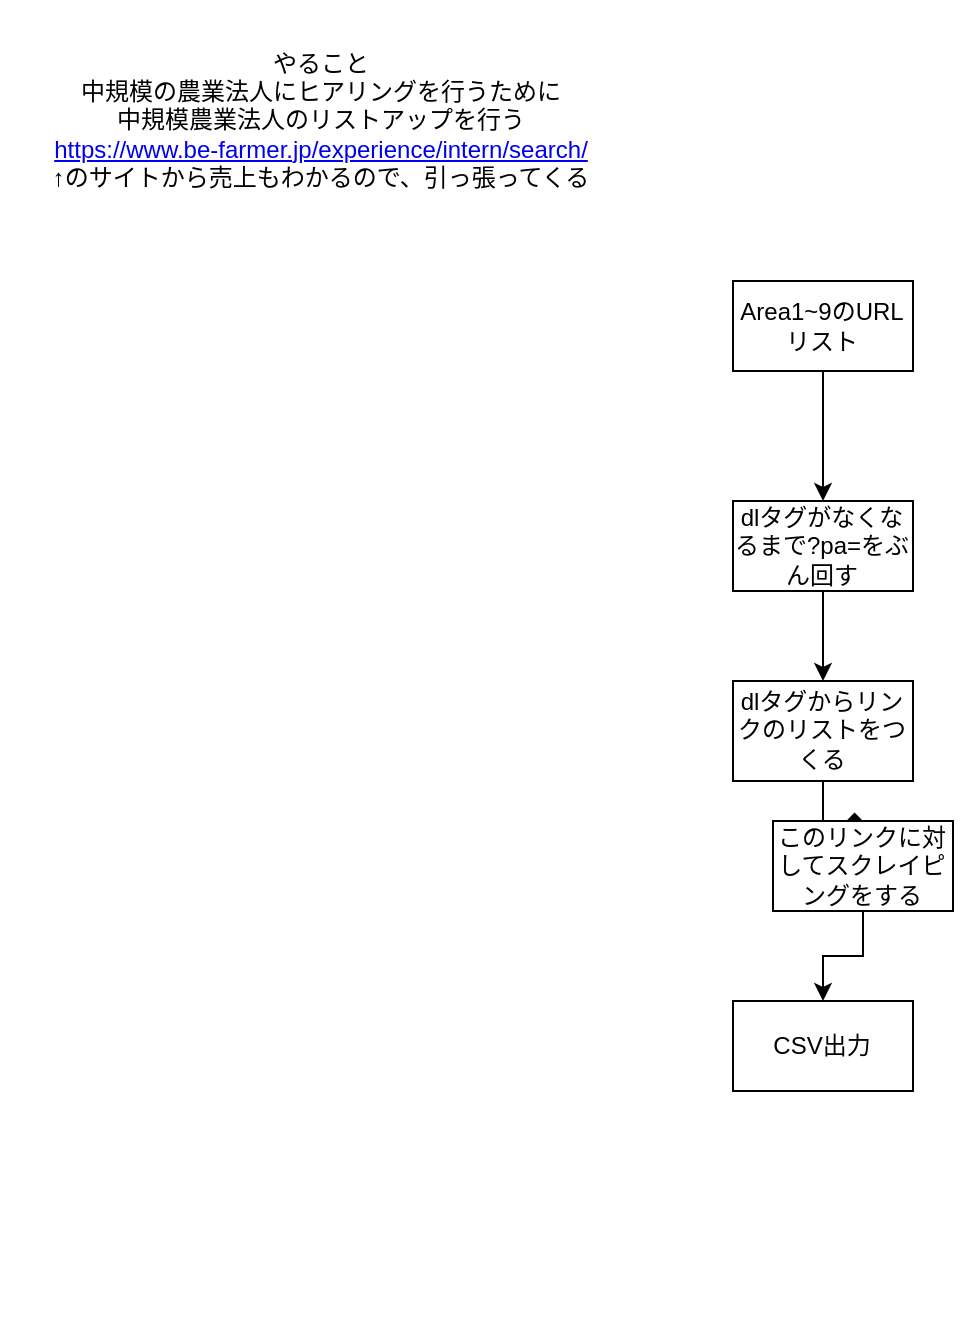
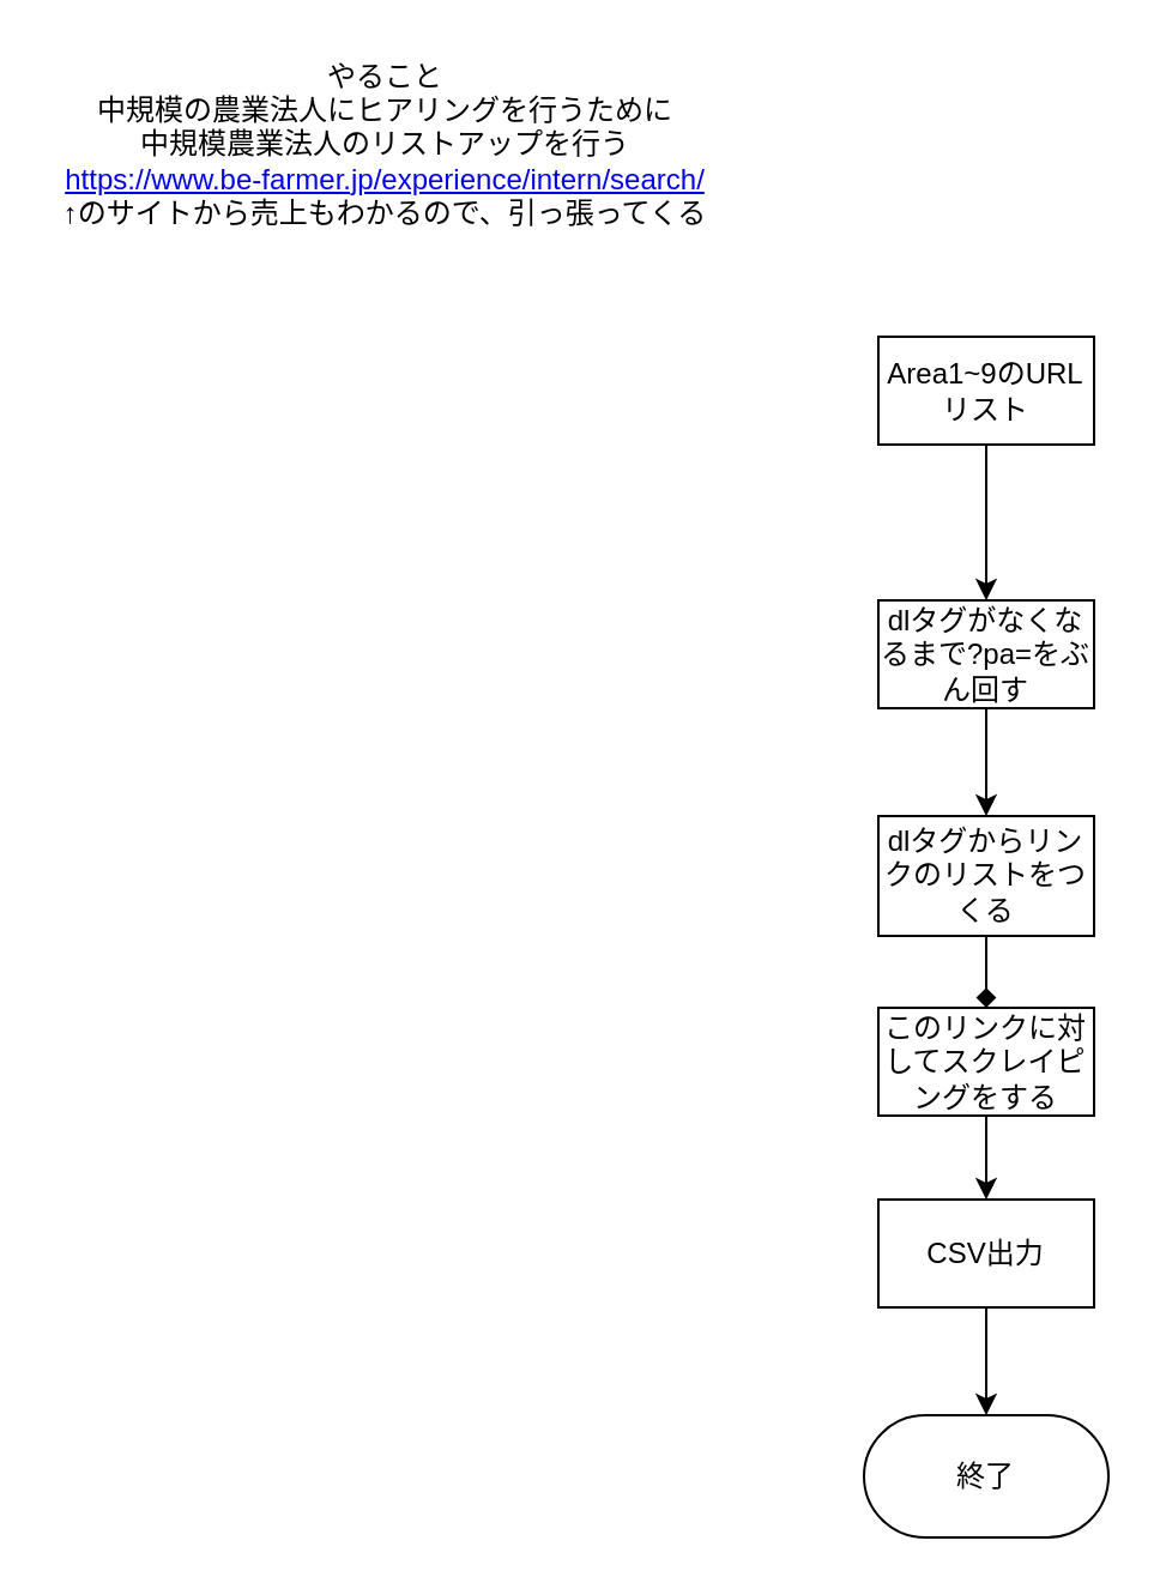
  <mxCell id="0" />
  <mxCell id="1" parent="0" />
  <mxCell id="2" value="やること&lt;br&gt;中規模の農業法人にヒアリングを行うために&lt;br&gt;中規模農業法人のリストアップを行う&lt;br&gt;&lt;a href=&quot;data:page/id,jcSj6O535hNZRtay5WIA&quot;&gt;https://www.be-farmer.jp/experience/intern/search/&lt;/a&gt;&lt;br&gt;↑のサイトから売上もわかるので、引っ張ってくる" style="text;html=1;align=center;verticalAlign=middle;resizable=0;points=[];autosize=1;" vertex="1" parent="1"><mxGeometry x="20" y="20" width="280" height="80" as="geometry" /></mxCell>
  <mxCell id="3" style="edgeStyle=orthogonalEdgeStyle;rounded=0;orthogonalLoop=1;jettySize=auto;html=1;" edge="1" parent="1" source="4"><mxGeometry relative="1" as="geometry"><mxPoint x="411" y="250" as="targetPoint" /></mxGeometry></mxCell>
  <mxCell id="4" value="Area1~9のURLリスト" style="rounded=0;whiteSpace=wrap;html=1;" vertex="1" parent="1"><mxGeometry x="366" y="140" width="90" height="45" as="geometry" /></mxCell>
  <mxCell id="5" style="edgeStyle=orthogonalEdgeStyle;rounded=0;orthogonalLoop=1;jettySize=auto;html=1;entryX=0.5;entryY=0;entryDx=0;entryDy=0;" edge="1" parent="1" source="6" target="8"><mxGeometry relative="1" as="geometry" /></mxCell>
  <mxCell id="6" value="dlタグがなくなるまで?pa=をぶん回す" style="rounded=0;whiteSpace=wrap;html=1;" vertex="1" parent="1"><mxGeometry x="366" y="250" width="90" height="45" as="geometry" /></mxCell>
  <mxCell id="7" style="edgeStyle=orthogonalEdgeStyle;rounded=0;orthogonalLoop=1;jettySize=auto;html=1;entryX=0.5;entryY=0;entryDx=0;entryDy=0;endArrow=diamond;" edge="1" parent="1" source="8" target="10"><mxGeometry relative="1" as="geometry" /></mxCell>
  <mxCell id="8" value="dlタグからリンクのリストをつくる" style="rounded=0;whiteSpace=wrap;html=1;" vertex="1" parent="1"><mxGeometry x="366" y="340" width="90" height="50" as="geometry" /></mxCell>
  <mxCell id="9" style="edgeStyle=orthogonalEdgeStyle;rounded=0;orthogonalLoop=1;jettySize=auto;html=1;entryX=0.5;entryY=0;entryDx=0;entryDy=0;" edge="1" parent="1" source="10" target="12"><mxGeometry relative="1" as="geometry" /></mxCell>
- <mxCell id="10" value="このリンクに対してスクレイピングをする" style="rounded=0;whiteSpace=wrap;html=1;" vertex="1" parent="1"><mxGeometry x="386" y="410" width="90" height="45" as="geometry" /></mxCell>
+ <mxCell id="10" value="このリンクに対してスクレイピングをする" style="rounded=0;whiteSpace=wrap;html=1;" vertex="1" parent="1"><mxGeometry x="366" y="420" width="90" height="45" as="geometry" /></mxCell>
+ <mxCell id="11" style="edgeStyle=orthogonalEdgeStyle;rounded=0;orthogonalLoop=1;jettySize=auto;html=1;entryX=0.5;entryY=0;entryDx=0;entryDy=0;" edge="1" parent="1" source="12" target="13"><mxGeometry relative="1" as="geometry" /></mxCell>
  <mxCell id="12" value="CSV出力" style="rounded=0;whiteSpace=wrap;html=1;" vertex="1" parent="1"><mxGeometry x="366" y="500" width="90" height="45" as="geometry" /></mxCell>
+ <mxCell id="13" value="終了" style="rounded=1;whiteSpace=wrap;html=1;arcSize=50;" vertex="1" parent="1"><mxGeometry x="360" y="590" width="102" height="51" as="geometry" /></mxCell>
